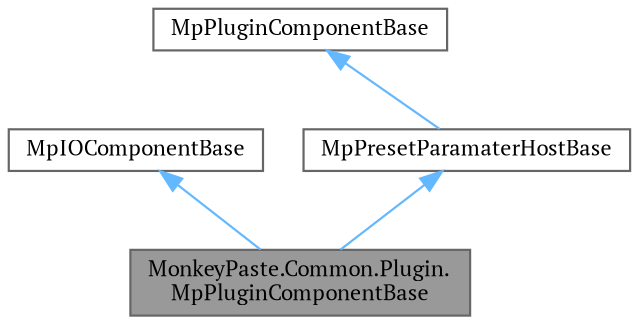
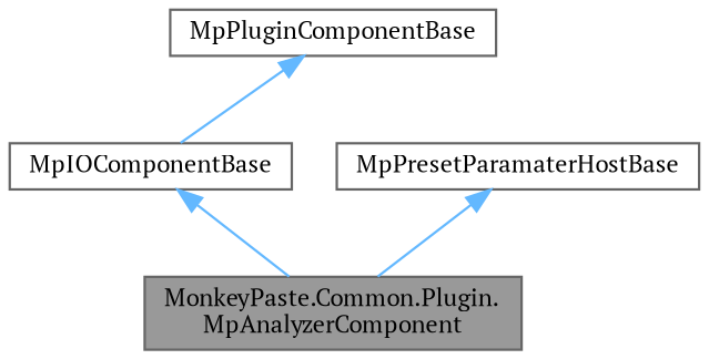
  digraph {
    fontname="PT Serif"
    node [color=gray40 fillcolor=white fontname="PT Serif" fontsize=10 shape=box style=filled]
    edge [color=steelblue1 dir=back fontname="PT Serif" fontsize=10 labelfontname=Helvetica labelfontsize=10 style=solid]
-   n1 [fillcolor=grey60 fontcolor=black height=0.2 label="MonkeyPaste.Common.Plugin.\lMpPluginComponentBase" width=0.4]
+   n1 [fillcolor=grey60 fontcolor=black height=0.2 label="MonkeyPaste.Common.Plugin.\lMpAnalyzerComponent" width=0.4]
    n2 [height=0.2 label=MpIOComponentBase width=0.4]
    n3 [height=0.2 label=MpPresetParamaterHostBase width=0.4]
    n4 [height=0.2 label=MpPluginComponentBase width=0.4]
    n2 -> n1
    n3 -> n1
-   n4 -> n3
+   n4 -> n2
  }
